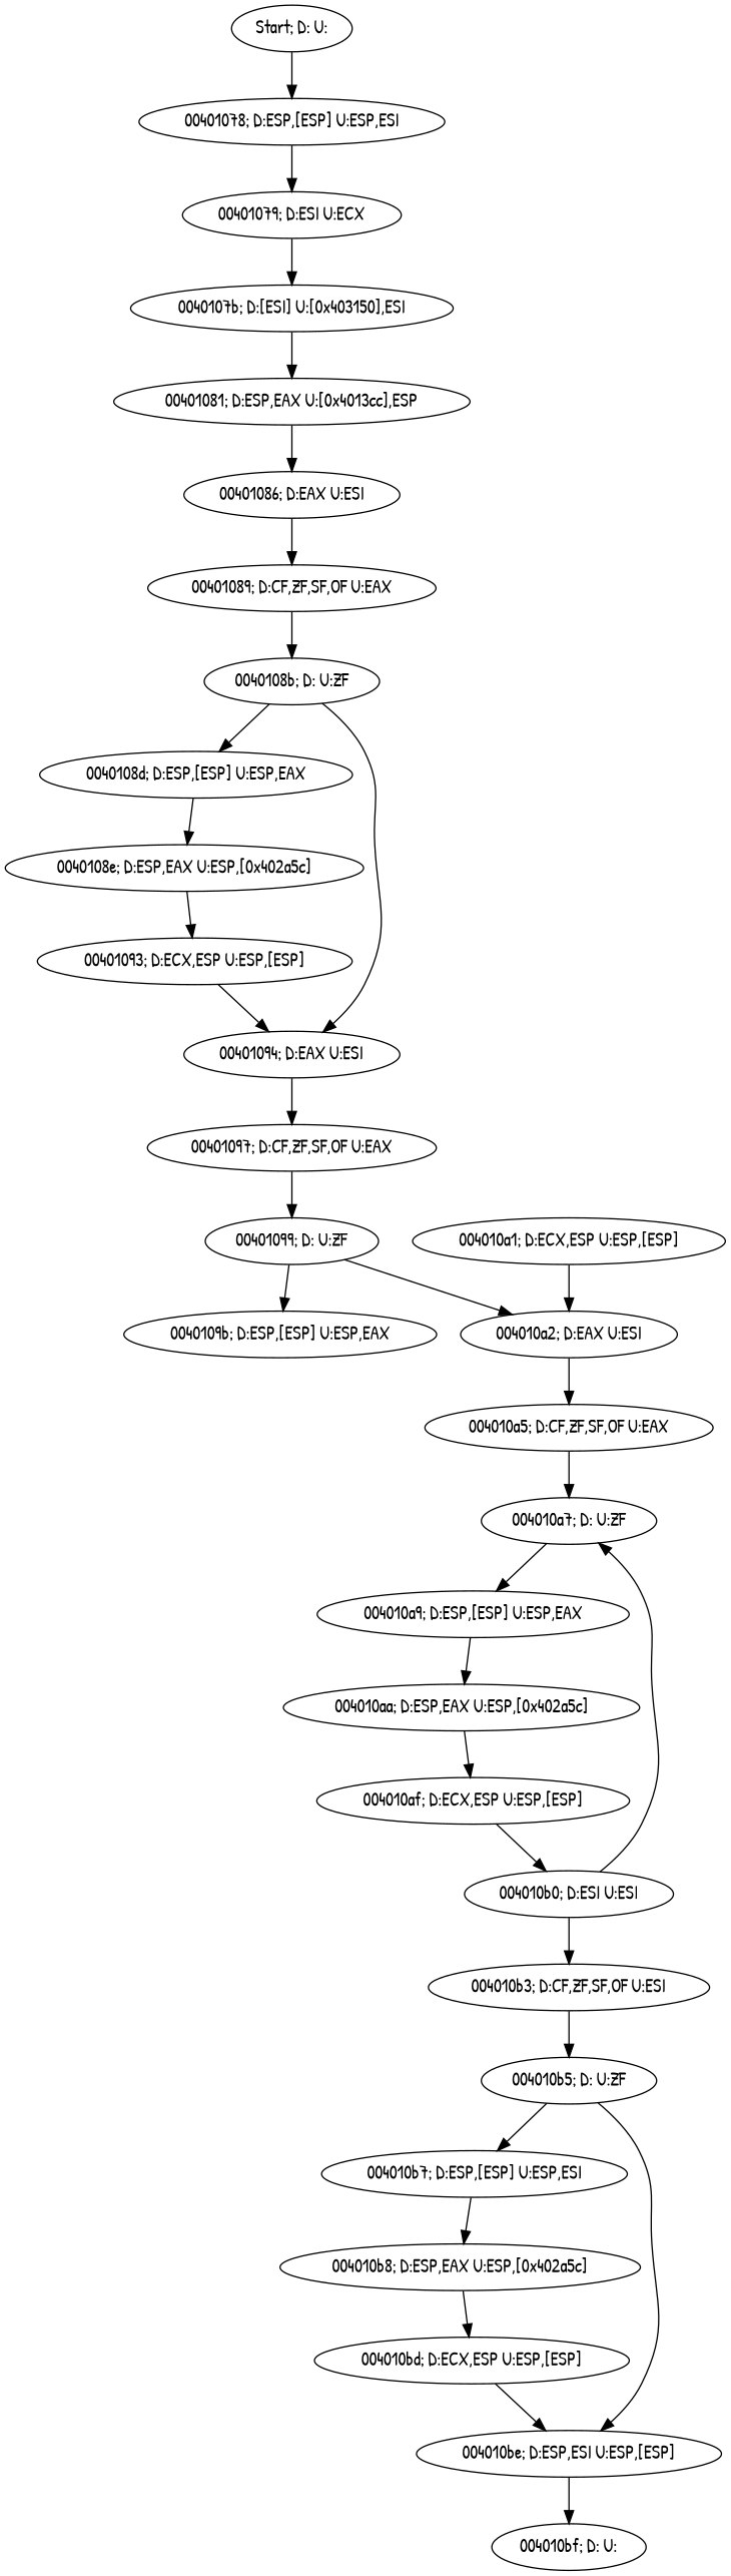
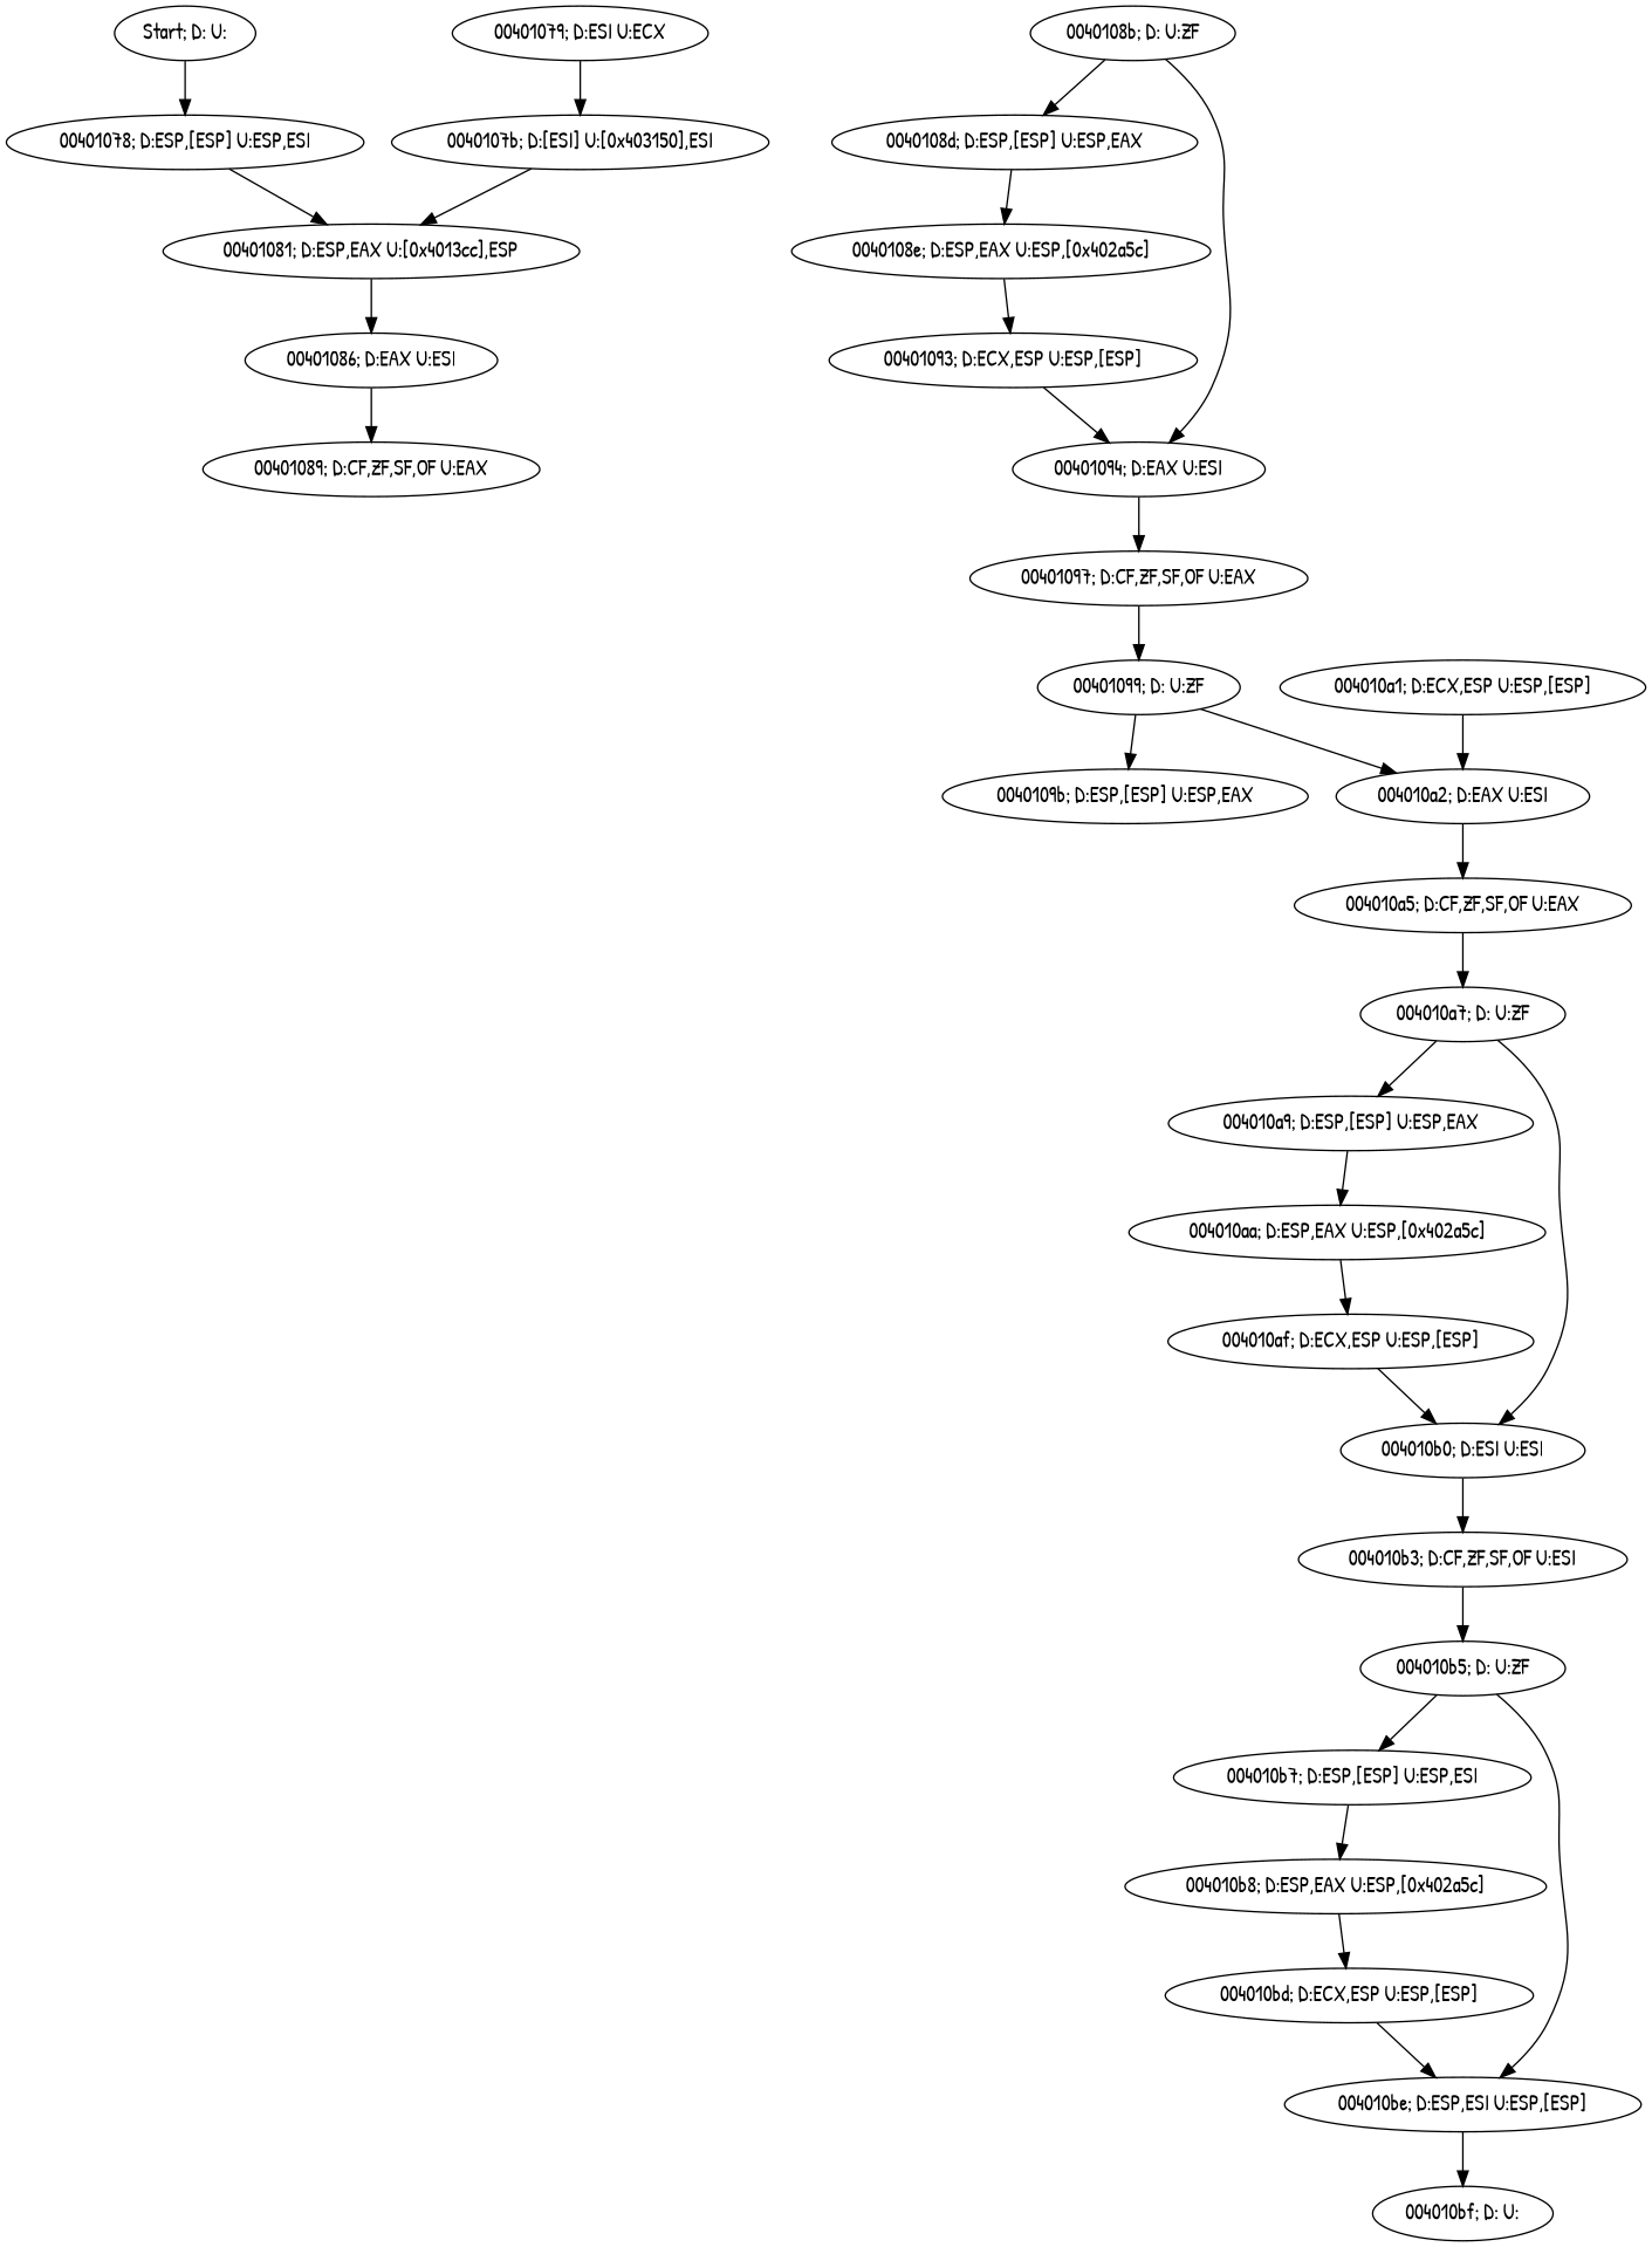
  digraph {
    fontname="Patrick Hand"
    node [fontname="Patrick Hand"]
    edge [fontname="Patrick Hand"]
    n1 [label="Start; D: U:"]
    n2 [label="00401078; D:ESP,[ESP] U:ESP,ESI"]
    n3 [label="00401079; D:ESI U:ECX"]
    n4 [label="0040107b; D:[ESI] U:[0x403150],ESI"]
    n5 [label="00401081; D:ESP,EAX U:[0x4013cc],ESP"]
    n6 [label="00401086; D:EAX U:ESI"]
    n7 [label="00401089; D:CF,ZF,SF,OF U:EAX"]
    n8 [label="0040108b; D: U:ZF"]
    n9 [label="0040108d; D:ESP,[ESP] U:ESP,EAX"]
    n10 [label="00401094; D:EAX U:ESI"]
    n11 [label="0040108e; D:ESP,EAX U:ESP,[0x402a5c]"]
    n12 [label="00401097; D:CF,ZF,SF,OF U:EAX"]
    n13 [label="00401093; D:ECX,ESP U:ESP,[ESP]"]
    n14 [label="00401099; D: U:ZF"]
    n15 [label="0040109b; D:ESP,[ESP] U:ESP,EAX"]
    n16 [label="004010a2; D:EAX U:ESI"]
    n17 [label="004010a5; D:CF,ZF,SF,OF U:EAX"]
    n18 [label="004010a1; D:ECX,ESP U:ESP,[ESP]"]
    n19 [label="004010a7; D: U:ZF"]
    n20 [label="004010a9; D:ESP,[ESP] U:ESP,EAX"]
    n21 [label="004010b0; D:ESI U:ESI"]
    n22 [label="004010aa; D:ESP,EAX U:ESP,[0x402a5c]"]
    n23 [label="004010b3; D:CF,ZF,SF,OF U:ESI"]
    n24 [label="004010af; D:ECX,ESP U:ESP,[ESP]"]
    n25 [label="004010b5; D: U:ZF"]
    n26 [label="004010b7; D:ESP,[ESP] U:ESP,ESI"]
    n27 [label="004010be; D:ESP,ESI U:ESP,[ESP]"]
    n28 [label="004010b8; D:ESP,EAX U:ESP,[0x402a5c]"]
    n29 [label="004010bf; D: U:"]
    n30 [label="004010bd; D:ECX,ESP U:ESP,[ESP]"]
    n1 -> n2
-   n2 -> n3
+   n2 -> n5
    n3 -> n4
    n4 -> n5
    n5 -> n6
    n6 -> n7
-   n7 -> n8
    n8 -> n9
    n8 -> n10
    n9 -> n11
    n10 -> n12
    n11 -> n13
    n12 -> n14
    n13 -> n10
    n14 -> n15
    n14 -> n16
    n16 -> n17
    n17 -> n19
    n18 -> n16
    n19 -> n20
-   n21 -> n19
+   n19 -> n21
    n20 -> n22
    n21 -> n23
    n22 -> n24
    n23 -> n25
    n24 -> n21
    n25 -> n26
    n25 -> n27
    n26 -> n28
    n27 -> n29
    n28 -> n30
    n30 -> n27
  }
